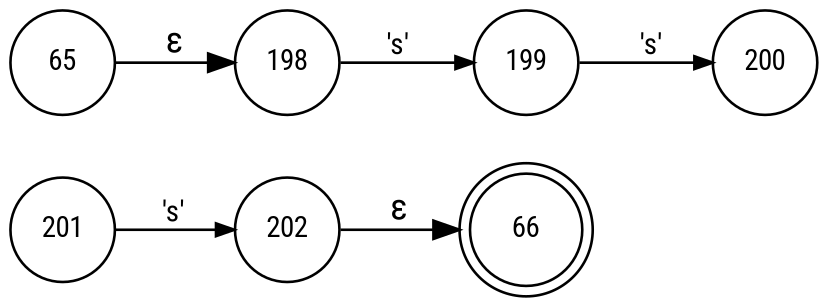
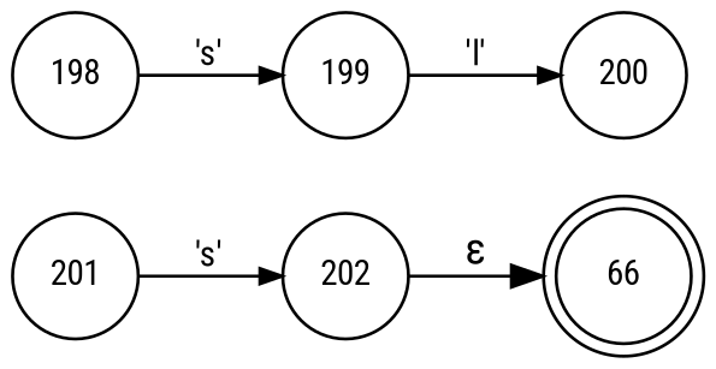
  digraph {
    fontname="Roboto Condensed"
    rankdir=LR
    node [fixedsize=true fontname="Roboto Condensed" fontsize=11 shape=circle peripheries=1]
    edge [fontname="Roboto Condensed" arrowhead=normal arrowsize=.7 fontsize=11]
    n1 [label=66 shape=doublecircle width=.6 peripheries=""]
-   n2 [label=65 width=.55]
    n3 [label=198 width=.55]
    n4 [label=199 width=.55]
    n5 [label=200 width=.55]
    n6 [label=201 width=.55]
    n7 [label=202 width=.55]
-   n2 -> n3 [label="&epsilon;" arrowhead="" arrowsize="" fontsize=""]
    n3 -> n4 [label="'s'"]
-   n4 -> n5 [label="'s'"]
+   n4 -> n5 [label="'l'"]
    n6 -> n7 [label="'s'"]
    n7 -> n1 [label="&epsilon;" arrowhead="" arrowsize="" fontsize=""]
  }
